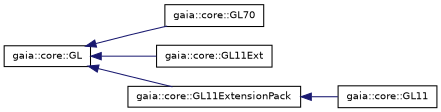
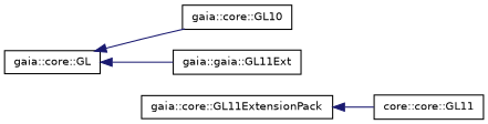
  digraph {
    rankdir=LR
    node [color=black fillcolor=white fontname=Helvetica fontsize=10 shape=record style=filled]
    edge [color=midnightblue dir=back fontname=Helvetica fontsize=10 labelfontname=Helvetica labelfontsize=10 style=solid]
    n1 [height=0.2 label="gaia::core::GL" width=0.4]
-   n2 [height=0.2 label="gaia::core::GL70" width=0.4]
-   n3 [height=0.2 label="gaia::core::GL11Ext" width=0.4]
+   n2 [height=0.2 label="gaia::core::GL10" width=0.4]
+   n3 [height=0.2 label="gaia::gaia::GL11Ext" width=0.4]
    n4 [height=0.2 label="gaia::core::GL11ExtensionPack" width=0.4]
-   n5 [height=0.2 label="gaia::core::GL11" width=0.4]
+   n5 [height=0.2 label="core::core::GL11" width=0.4]
    n1 -> n2
    n1 -> n3
-   n1 -> n4
    n4 -> n5
  }
